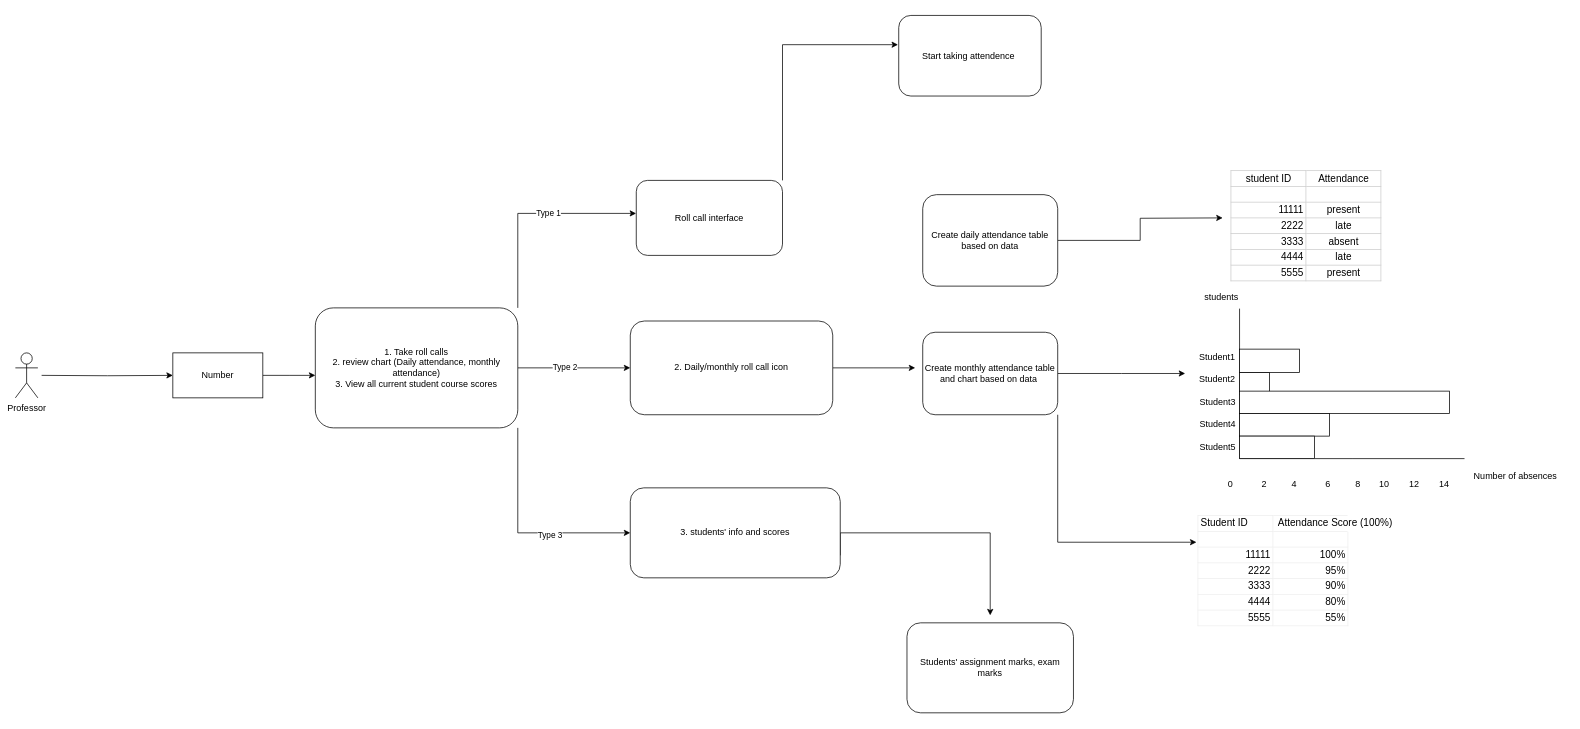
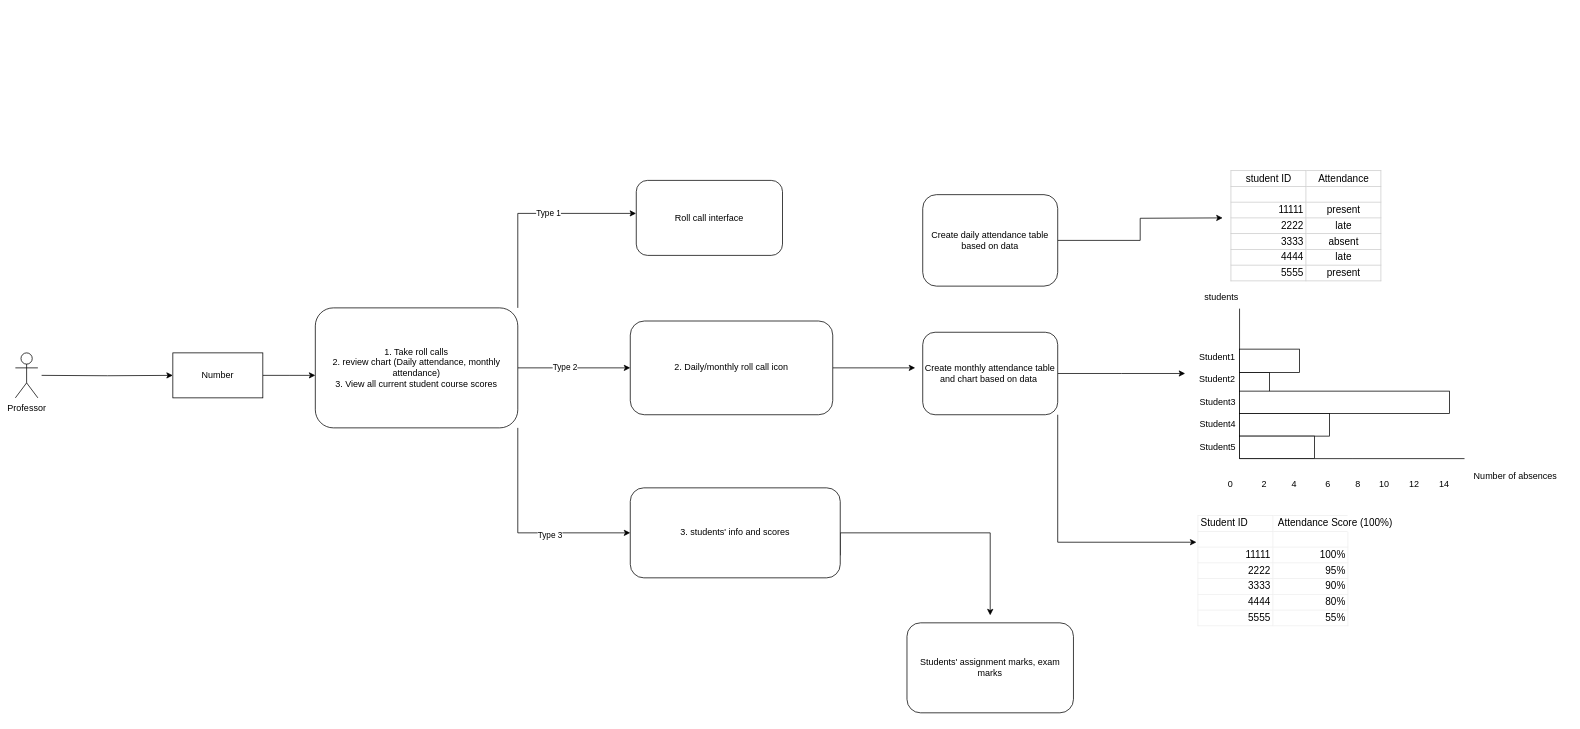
  <mxCell id="0" />
  <mxCell id="1" parent="0" />
  <mxCell id="2" style="edgeStyle=orthogonalEdgeStyle;rounded=0;orthogonalLoop=1;jettySize=auto;html=1;exitX=0.5;exitY=0.5;exitDx=0;exitDy=0;exitPerimeter=0;entryX=0;entryY=0.5;entryDx=0;entryDy=0;" parent="1" target="4" edge="1"><mxGeometry relative="1" as="geometry"><mxPoint x="55" y="500" as="sourcePoint" /></mxGeometry></mxCell>
  <mxCell id="3" style="edgeStyle=orthogonalEdgeStyle;rounded=0;orthogonalLoop=1;jettySize=auto;html=1;exitX=1;exitY=0.5;exitDx=0;exitDy=0;" parent="1" source="4" edge="1"><mxGeometry relative="1" as="geometry"><mxPoint x="420" y="500" as="targetPoint" /></mxGeometry></mxCell>
  <mxCell id="4" value="Number" style="rounded=0;whiteSpace=wrap;html=1;" parent="1" vertex="1"><mxGeometry x="230" y="470" width="120" height="60" as="geometry" /></mxCell>
  <mxCell id="5" style="edgeStyle=orthogonalEdgeStyle;rounded=0;orthogonalLoop=1;jettySize=auto;html=1;exitX=1;exitY=0;exitDx=0;exitDy=0;entryX=-0.001;entryY=0.44;entryDx=0;entryDy=0;entryPerimeter=0;" edge="1" parent="1" source="11" target="13"><mxGeometry relative="1" as="geometry" /></mxCell>
  <mxCell id="6" value="Type 1" style="edgeLabel;html=1;align=center;verticalAlign=middle;resizable=0;points=[];" vertex="1" connectable="0" parent="5"><mxGeometry x="0.167" y="1" relative="1" as="geometry"><mxPoint as="offset" /></mxGeometry></mxCell>
  <mxCell id="7" style="edgeStyle=orthogonalEdgeStyle;rounded=0;orthogonalLoop=1;jettySize=auto;html=1;exitX=1;exitY=0.5;exitDx=0;exitDy=0;" edge="1" parent="1" source="11" target="17"><mxGeometry relative="1" as="geometry" /></mxCell>
  <mxCell id="8" value="Type 2" style="edgeLabel;html=1;align=center;verticalAlign=middle;resizable=0;points=[];" vertex="1" connectable="0" parent="7"><mxGeometry x="-0.173" y="2" relative="1" as="geometry"><mxPoint as="offset" /></mxGeometry></mxCell>
  <mxCell id="9" style="edgeStyle=orthogonalEdgeStyle;rounded=0;orthogonalLoop=1;jettySize=auto;html=1;exitX=1;exitY=1;exitDx=0;exitDy=0;entryX=0;entryY=0.5;entryDx=0;entryDy=0;" edge="1" parent="1" source="11" target="15"><mxGeometry relative="1" as="geometry" /></mxCell>
  <mxCell id="10" value="Type 3" style="edgeLabel;html=1;align=center;verticalAlign=middle;resizable=0;points=[];" vertex="1" connectable="0" parent="9"><mxGeometry x="0.132" y="-2" relative="1" as="geometry"><mxPoint x="18" as="offset" /></mxGeometry></mxCell>
  <mxCell id="11" value="1. Take roll calls&lt;br&gt;2. review chart (Daily attendance, monthly attendance)&lt;br&gt;3. View all current student course scores" style="rounded=1;whiteSpace=wrap;html=1;" parent="1" vertex="1"><mxGeometry x="420" y="410" width="270" height="160" as="geometry" /></mxCell>
- <mxCell id="12" style="edgeStyle=orthogonalEdgeStyle;rounded=0;orthogonalLoop=1;jettySize=auto;html=1;exitX=1;exitY=0;exitDx=0;exitDy=0;entryX=-0.005;entryY=0.363;entryDx=0;entryDy=0;entryPerimeter=0;" edge="1" parent="1" source="13" target="26"><mxGeometry relative="1" as="geometry" /></mxCell>
  <mxCell id="13" value="Roll call interface" style="rounded=1;whiteSpace=wrap;html=1;" parent="1" vertex="1"><mxGeometry x="848" y="240" width="195" height="100" as="geometry" /></mxCell>
  <mxCell id="14" style="edgeStyle=orthogonalEdgeStyle;rounded=0;orthogonalLoop=1;jettySize=auto;html=1;exitX=1;exitY=0.75;exitDx=0;exitDy=0;" edge="1" parent="1" source="15"><mxGeometry relative="1" as="geometry"><mxPoint x="1320" y="820" as="targetPoint" /><Array as="points"><mxPoint x="1120" y="710" /><mxPoint x="1320" y="710" /></Array></mxGeometry></mxCell>
  <mxCell id="15" value="3. students' info and scores" style="rounded=1;whiteSpace=wrap;html=1;" parent="1" vertex="1"><mxGeometry x="840" y="650" width="280" height="120" as="geometry" /></mxCell>
  <mxCell id="16" style="edgeStyle=orthogonalEdgeStyle;rounded=0;orthogonalLoop=1;jettySize=auto;html=1;exitX=1;exitY=0.5;exitDx=0;exitDy=0;" edge="1" parent="1" source="17"><mxGeometry relative="1" as="geometry"><mxPoint x="1220" y="490" as="targetPoint" /></mxGeometry></mxCell>
  <mxCell id="17" value="2. Daily/monthly roll call icon" style="rounded=1;whiteSpace=wrap;html=1;" parent="1" vertex="1"><mxGeometry x="840" y="427.5" width="270" height="125" as="geometry" /></mxCell>
  <mxCell id="18" value="" style="endArrow=none;html=1;rounded=0;" parent="1" edge="1"><mxGeometry width="50" height="50" relative="1" as="geometry"><mxPoint x="1652.5" y="611" as="sourcePoint" /><mxPoint x="1652.5" y="411" as="targetPoint" /></mxGeometry></mxCell>
  <mxCell id="19" value="" style="endArrow=none;html=1;rounded=0;" parent="1" edge="1"><mxGeometry width="50" height="50" relative="1" as="geometry"><mxPoint x="1652.5" y="611" as="sourcePoint" /><mxPoint x="1952.5" y="611" as="targetPoint" /><Array as="points"><mxPoint x="1802.5" y="611" /></Array></mxGeometry></mxCell>
  <mxCell id="20" value="Number of absences" style="text;html=1;align=center;verticalAlign=middle;resizable=0;points=[];autosize=1;strokeColor=none;fillColor=none;" parent="1" vertex="1"><mxGeometry x="1955" y="620" width="130" height="30" as="geometry" /></mxCell>
  <mxCell id="21" value="Student1" style="text;html=1;strokeColor=none;fillColor=none;align=center;verticalAlign=middle;whiteSpace=wrap;rounded=0;" parent="1" vertex="1"><mxGeometry x="1592.5" y="461" width="60" height="30" as="geometry" /></mxCell>
  <mxCell id="22" value="Student2" style="text;html=1;strokeColor=none;fillColor=none;align=center;verticalAlign=middle;whiteSpace=wrap;rounded=0;" parent="1" vertex="1"><mxGeometry x="1592.5" y="491" width="60" height="30" as="geometry" /></mxCell>
  <mxCell id="23" value="" style="rounded=0;whiteSpace=wrap;html=1;" parent="1" vertex="1"><mxGeometry x="1652.5" y="496" width="40" height="30" as="geometry" /></mxCell>
  <mxCell id="24" value="" style="rounded=0;whiteSpace=wrap;html=1;" parent="1" vertex="1"><mxGeometry x="1652.5" y="521" width="280" height="30" as="geometry" /></mxCell>
  <mxCell id="25" value="Professor" style="shape=umlActor;verticalLabelPosition=bottom;verticalAlign=top;html=1;outlineConnect=0;" vertex="1" parent="1"><mxGeometry x="20" y="470" width="30" height="60" as="geometry" /></mxCell>
- <mxCell id="26" value="Start taking attendence&amp;nbsp;" style="rounded=1;whiteSpace=wrap;html=1;" vertex="1" parent="1"><mxGeometry x="1198" y="20" width="190" height="107.5" as="geometry" /></mxCell>
  <mxCell id="27" value="&lt;table style=&quot;table-layout: fixed; font-size: 10pt; font-family: Arial; width: 0px; border-collapse: collapse; border: none;&quot; border=&quot;1&quot; dir=&quot;ltr&quot; cellpadding=&quot;0&quot; cellspacing=&quot;0&quot; xmlns=&quot;http://www.w3.org/1999/xhtml&quot;&gt;&lt;colgroup&gt;&lt;col width=&quot;100&quot;&gt;&lt;col width=&quot;100&quot;&gt;&lt;/colgroup&gt;&lt;tbody&gt;&lt;tr style=&quot;height: 21px;&quot;&gt;&lt;td style=&quot;border: 1px solid rgb(204, 204, 204); overflow: hidden; padding: 2px 3px; vertical-align: bottom;&quot; data-sheets-value=&quot;{&amp;quot;1&amp;quot;:2,&amp;quot;2&amp;quot;:&amp;quot;student ID&amp;quot;}&quot;&gt;student ID&lt;/td&gt;&lt;td style=&quot;border: 1px solid rgb(204, 204, 204); overflow: hidden; padding: 2px 3px; vertical-align: bottom;&quot; data-sheets-value=&quot;{&amp;quot;1&amp;quot;:2,&amp;quot;2&amp;quot;:&amp;quot;Attendance&amp;quot;}&quot;&gt;Attendance&lt;/td&gt;&lt;/tr&gt;&lt;tr style=&quot;height: 21px;&quot;&gt;&lt;td style=&quot;border: 1px solid rgb(204, 204, 204); overflow: hidden; padding: 2px 3px; vertical-align: bottom;&quot;&gt;&lt;/td&gt;&lt;td style=&quot;border: 1px solid rgb(204, 204, 204); overflow: hidden; padding: 2px 3px; vertical-align: bottom;&quot;&gt;&lt;/td&gt;&lt;/tr&gt;&lt;tr style=&quot;height: 21px;&quot;&gt;&lt;td style=&quot;border: 1px solid rgb(204, 204, 204); overflow: hidden; padding: 2px 3px; vertical-align: bottom; text-align: right;&quot; data-sheets-value=&quot;{&amp;quot;1&amp;quot;:3,&amp;quot;3&amp;quot;:11111}&quot;&gt;11111&lt;/td&gt;&lt;td style=&quot;border: 1px solid rgb(204, 204, 204); overflow: hidden; padding: 2px 3px; vertical-align: bottom;&quot; data-sheets-value=&quot;{&amp;quot;1&amp;quot;:2,&amp;quot;2&amp;quot;:&amp;quot;present&amp;quot;}&quot;&gt;present&lt;/td&gt;&lt;/tr&gt;&lt;tr style=&quot;height: 21px;&quot;&gt;&lt;td style=&quot;border: 1px solid rgb(204, 204, 204); overflow: hidden; padding: 2px 3px; vertical-align: bottom; text-align: right;&quot; data-sheets-value=&quot;{&amp;quot;1&amp;quot;:3,&amp;quot;3&amp;quot;:2222}&quot;&gt;2222&lt;/td&gt;&lt;td style=&quot;border: 1px solid rgb(204, 204, 204); overflow: hidden; padding: 2px 3px; vertical-align: bottom;&quot; data-sheets-value=&quot;{&amp;quot;1&amp;quot;:2,&amp;quot;2&amp;quot;:&amp;quot;late&amp;quot;}&quot;&gt;late&lt;/td&gt;&lt;/tr&gt;&lt;tr style=&quot;height: 21px;&quot;&gt;&lt;td style=&quot;border: 1px solid rgb(204, 204, 204); overflow: hidden; padding: 2px 3px; vertical-align: bottom; text-align: right;&quot; data-sheets-value=&quot;{&amp;quot;1&amp;quot;:3,&amp;quot;3&amp;quot;:3333}&quot;&gt;3333&lt;/td&gt;&lt;td style=&quot;border: 1px solid rgb(204, 204, 204); overflow: hidden; padding: 2px 3px; vertical-align: bottom;&quot; data-sheets-value=&quot;{&amp;quot;1&amp;quot;:2,&amp;quot;2&amp;quot;:&amp;quot;absent&amp;quot;}&quot;&gt;absent&lt;/td&gt;&lt;/tr&gt;&lt;tr style=&quot;height: 21px;&quot;&gt;&lt;td style=&quot;border: 1px solid rgb(204, 204, 204); overflow: hidden; padding: 2px 3px; vertical-align: bottom; text-align: right;&quot; data-sheets-value=&quot;{&amp;quot;1&amp;quot;:3,&amp;quot;3&amp;quot;:4444}&quot;&gt;4444&lt;/td&gt;&lt;td style=&quot;border: 1px solid rgb(204, 204, 204); overflow: hidden; padding: 2px 3px; vertical-align: bottom;&quot; data-sheets-value=&quot;{&amp;quot;1&amp;quot;:2,&amp;quot;2&amp;quot;:&amp;quot;late&amp;quot;}&quot;&gt;late&lt;/td&gt;&lt;/tr&gt;&lt;tr style=&quot;height: 21px;&quot;&gt;&lt;td style=&quot;border: 1px solid rgb(204, 204, 204); overflow: hidden; padding: 2px 3px; vertical-align: bottom; text-align: right;&quot; data-sheets-value=&quot;{&amp;quot;1&amp;quot;:3,&amp;quot;3&amp;quot;:5555}&quot;&gt;5555&lt;/td&gt;&lt;td style=&quot;border: 1px solid rgb(204, 204, 204); overflow: hidden; padding: 2px 3px; vertical-align: bottom;&quot; data-sheets-value=&quot;{&amp;quot;1&amp;quot;:2,&amp;quot;2&amp;quot;:&amp;quot;present&amp;quot;}&quot;&gt;present&lt;/td&gt;&lt;/tr&gt;&lt;/tbody&gt;&lt;/table&gt;" style="edgeStyle=orthogonalEdgeStyle;rounded=0;orthogonalLoop=1;jettySize=auto;html=1;exitX=1;exitY=0.5;exitDx=0;exitDy=0;" edge="1" parent="1" source="28"><mxGeometry x="1" y="-110" relative="1" as="geometry"><mxPoint x="1630" y="290" as="targetPoint" /><mxPoint x="110" y="-100" as="offset" /></mxGeometry></mxCell>
  <mxCell id="28" value="Create daily attendance table based on data" style="rounded=1;whiteSpace=wrap;html=1;" vertex="1" parent="1"><mxGeometry x="1230" y="259" width="180" height="122" as="geometry" /></mxCell>
  <mxCell id="29" value="students" style="text;html=1;align=center;verticalAlign=middle;resizable=0;points=[];autosize=1;strokeColor=none;fillColor=none;" vertex="1" parent="1"><mxGeometry x="1592.5" y="381" width="70" height="30" as="geometry" /></mxCell>
  <mxCell id="30" value="" style="rounded=0;whiteSpace=wrap;html=1;" vertex="1" parent="1"><mxGeometry x="1652.5" y="465" width="80" height="31" as="geometry" /></mxCell>
  <mxCell id="31" value="" style="rounded=0;whiteSpace=wrap;html=1;" vertex="1" parent="1"><mxGeometry x="1652.5" y="551" width="120" height="30" as="geometry" /></mxCell>
  <mxCell id="32" value="" style="rounded=0;whiteSpace=wrap;html=1;" vertex="1" parent="1"><mxGeometry x="1652.5" y="581" width="100" height="30" as="geometry" /></mxCell>
  <mxCell id="33" value="0" style="text;html=1;align=center;verticalAlign=middle;resizable=0;points=[];autosize=1;strokeColor=none;fillColor=none;" vertex="1" parent="1"><mxGeometry x="1625" y="630" width="30" height="30" as="geometry" /></mxCell>
  <mxCell id="34" value="2" style="text;html=1;align=center;verticalAlign=middle;resizable=0;points=[];autosize=1;strokeColor=none;fillColor=none;" vertex="1" parent="1"><mxGeometry x="1670" y="630" width="30" height="30" as="geometry" /></mxCell>
  <mxCell id="35" value="4" style="text;html=1;align=center;verticalAlign=middle;resizable=0;points=[];autosize=1;strokeColor=none;fillColor=none;" vertex="1" parent="1"><mxGeometry x="1710" y="630" width="30" height="30" as="geometry" /></mxCell>
  <mxCell id="36" value="6" style="text;html=1;align=center;verticalAlign=middle;resizable=0;points=[];autosize=1;strokeColor=none;fillColor=none;" vertex="1" parent="1"><mxGeometry x="1755" y="630" width="30" height="30" as="geometry" /></mxCell>
  <mxCell id="37" value="8" style="text;html=1;align=center;verticalAlign=middle;resizable=0;points=[];autosize=1;strokeColor=none;fillColor=none;" vertex="1" parent="1"><mxGeometry x="1795" y="630" width="30" height="30" as="geometry" /></mxCell>
  <mxCell id="38" value="10" style="text;html=1;align=center;verticalAlign=middle;resizable=0;points=[];autosize=1;strokeColor=none;fillColor=none;" vertex="1" parent="1"><mxGeometry x="1825" y="630" width="40" height="30" as="geometry" /></mxCell>
  <mxCell id="39" value="12" style="text;html=1;align=center;verticalAlign=middle;resizable=0;points=[];autosize=1;strokeColor=none;fillColor=none;" vertex="1" parent="1"><mxGeometry x="1865" y="630" width="40" height="30" as="geometry" /></mxCell>
  <mxCell id="40" value="14" style="text;html=1;align=center;verticalAlign=middle;resizable=0;points=[];autosize=1;strokeColor=none;fillColor=none;" vertex="1" parent="1"><mxGeometry x="1905" y="630" width="40" height="30" as="geometry" /></mxCell>
  <mxCell id="41" style="edgeStyle=orthogonalEdgeStyle;rounded=0;orthogonalLoop=1;jettySize=auto;html=1;" edge="1" parent="1" source="43"><mxGeometry relative="1" as="geometry"><mxPoint x="1580" y="497.5" as="targetPoint" /></mxGeometry></mxCell>
  <mxCell id="42" style="edgeStyle=orthogonalEdgeStyle;rounded=0;orthogonalLoop=1;jettySize=auto;html=1;exitX=1;exitY=1;exitDx=0;exitDy=0;entryX=0;entryY=0.25;entryDx=0;entryDy=0;" edge="1" parent="1" source="43" target="47"><mxGeometry relative="1" as="geometry" /></mxCell>
  <mxCell id="43" value="Create monthly attendance table and chart based on data&amp;nbsp;" style="rounded=1;whiteSpace=wrap;html=1;" vertex="1" parent="1"><mxGeometry x="1230" y="442.5" width="180" height="110" as="geometry" /></mxCell>
  <mxCell id="44" value="Student3" style="text;html=1;align=center;verticalAlign=middle;resizable=0;points=[];autosize=1;strokeColor=none;fillColor=none;" vertex="1" parent="1"><mxGeometry x="1587.5" y="521" width="70" height="30" as="geometry" /></mxCell>
  <mxCell id="45" value="Student4" style="text;html=1;align=center;verticalAlign=middle;resizable=0;points=[];autosize=1;strokeColor=none;fillColor=none;" vertex="1" parent="1"><mxGeometry x="1587.5" y="551" width="70" height="30" as="geometry" /></mxCell>
  <mxCell id="46" value="Student5" style="text;html=1;align=center;verticalAlign=middle;resizable=0;points=[];autosize=1;strokeColor=none;fillColor=none;" vertex="1" parent="1"><mxGeometry x="1587.5" y="581" width="70" height="30" as="geometry" /></mxCell>
  <mxCell id="47" value="&lt;table style=&quot;table-layout:fixed;font-size:10pt;font-family:Arial;width:0px;border-collapse:collapse;border:none&quot; border=&quot;1&quot; dir=&quot;ltr&quot; cellpadding=&quot;0&quot; cellspacing=&quot;0&quot; xmlns=&quot;http://www.w3.org/1999/xhtml&quot;&gt;&lt;colgroup&gt;&lt;col width=&quot;100&quot;&gt;&lt;col width=&quot;100&quot;&gt;&lt;/colgroup&gt;&lt;tbody&gt;&lt;tr style=&quot;height:21px;&quot;&gt;&lt;td data-sheets-value=&quot;{&amp;quot;1&amp;quot;:2,&amp;quot;2&amp;quot;:&amp;quot;Student ID&amp;quot;}&quot; style=&quot;overflow:hidden;padding:2px 3px 2px 3px;vertical-align:bottom;&quot;&gt;Student ID&lt;/td&gt;&lt;td data-sheets-value=&quot;{&amp;quot;1&amp;quot;:2,&amp;quot;2&amp;quot;:&amp;quot;Attendance Score (100%)&amp;quot;}&quot; style=&quot;border-right:1px solid transparent;overflow:visible;padding:2px 3px 2px 3px;vertical-align:bottom;&quot;&gt;&lt;div style=&quot;overflow: hidden; position: relative; width: 196px; left: 3px;&quot;&gt;&lt;div style=&quot;float:left;&quot;&gt;Attendance Score (100%)&lt;/div&gt;&lt;/div&gt;&lt;/td&gt;&lt;/tr&gt;&lt;tr style=&quot;height:21px;&quot;&gt;&lt;td style=&quot;overflow:hidden;padding:2px 3px 2px 3px;vertical-align:bottom;&quot;&gt;&lt;/td&gt;&lt;td style=&quot;overflow:hidden;padding:2px 3px 2px 3px;vertical-align:bottom;&quot;&gt;&lt;/td&gt;&lt;/tr&gt;&lt;tr style=&quot;height:21px;&quot;&gt;&lt;td data-sheets-value=&quot;{&amp;quot;1&amp;quot;:3,&amp;quot;3&amp;quot;:11111}&quot; style=&quot;overflow:hidden;padding:2px 3px 2px 3px;vertical-align:bottom;text-align:right;&quot;&gt;11111&lt;/td&gt;&lt;td data-sheets-numberformat=&quot;{&amp;quot;1&amp;quot;:3,&amp;quot;2&amp;quot;:&amp;quot;0%&amp;quot;,&amp;quot;3&amp;quot;:1}&quot; data-sheets-value=&quot;{&amp;quot;1&amp;quot;:3,&amp;quot;3&amp;quot;:1}&quot; style=&quot;overflow:hidden;padding:2px 3px 2px 3px;vertical-align:bottom;text-align:right;&quot;&gt;100%&lt;/td&gt;&lt;/tr&gt;&lt;tr style=&quot;height:21px;&quot;&gt;&lt;td data-sheets-value=&quot;{&amp;quot;1&amp;quot;:3,&amp;quot;3&amp;quot;:2222}&quot; style=&quot;overflow:hidden;padding:2px 3px 2px 3px;vertical-align:bottom;text-align:right;&quot;&gt;2222&lt;/td&gt;&lt;td data-sheets-numberformat=&quot;{&amp;quot;1&amp;quot;:3,&amp;quot;2&amp;quot;:&amp;quot;0%&amp;quot;,&amp;quot;3&amp;quot;:1}&quot; data-sheets-value=&quot;{&amp;quot;1&amp;quot;:3,&amp;quot;3&amp;quot;:0.95}&quot; style=&quot;overflow:hidden;padding:2px 3px 2px 3px;vertical-align:bottom;text-align:right;&quot;&gt;95%&lt;/td&gt;&lt;/tr&gt;&lt;tr style=&quot;height:21px;&quot;&gt;&lt;td data-sheets-value=&quot;{&amp;quot;1&amp;quot;:3,&amp;quot;3&amp;quot;:3333}&quot; style=&quot;overflow:hidden;padding:2px 3px 2px 3px;vertical-align:bottom;text-align:right;&quot;&gt;3333&lt;/td&gt;&lt;td data-sheets-numberformat=&quot;{&amp;quot;1&amp;quot;:3,&amp;quot;2&amp;quot;:&amp;quot;0%&amp;quot;,&amp;quot;3&amp;quot;:1}&quot; data-sheets-value=&quot;{&amp;quot;1&amp;quot;:3,&amp;quot;3&amp;quot;:0.9}&quot; style=&quot;overflow:hidden;padding:2px 3px 2px 3px;vertical-align:bottom;text-align:right;&quot;&gt;90%&lt;/td&gt;&lt;/tr&gt;&lt;tr style=&quot;height:21px;&quot;&gt;&lt;td data-sheets-value=&quot;{&amp;quot;1&amp;quot;:3,&amp;quot;3&amp;quot;:4444}&quot; style=&quot;overflow:hidden;padding:2px 3px 2px 3px;vertical-align:bottom;text-align:right;&quot;&gt;4444&lt;/td&gt;&lt;td data-sheets-numberformat=&quot;{&amp;quot;1&amp;quot;:3,&amp;quot;2&amp;quot;:&amp;quot;0%&amp;quot;,&amp;quot;3&amp;quot;:1}&quot; data-sheets-value=&quot;{&amp;quot;1&amp;quot;:3,&amp;quot;3&amp;quot;:0.8}&quot; style=&quot;overflow:hidden;padding:2px 3px 2px 3px;vertical-align:bottom;text-align:right;&quot;&gt;80%&lt;/td&gt;&lt;/tr&gt;&lt;tr style=&quot;height:21px;&quot;&gt;&lt;td data-sheets-value=&quot;{&amp;quot;1&amp;quot;:3,&amp;quot;3&amp;quot;:5555}&quot; style=&quot;overflow:hidden;padding:2px 3px 2px 3px;vertical-align:bottom;text-align:right;&quot;&gt;5555&lt;/td&gt;&lt;td data-sheets-numberformat=&quot;{&amp;quot;1&amp;quot;:3,&amp;quot;2&amp;quot;:&amp;quot;0%&amp;quot;,&amp;quot;3&amp;quot;:1}&quot; data-sheets-value=&quot;{&amp;quot;1&amp;quot;:3,&amp;quot;3&amp;quot;:0.55}&quot; style=&quot;overflow:hidden;padding:2px 3px 2px 3px;vertical-align:bottom;text-align:right;&quot;&gt;55%&lt;/td&gt;&lt;/tr&gt;&lt;/tbody&gt;&lt;/table&gt;" style="text;whiteSpace=wrap;html=1;" vertex="1" parent="1"><mxGeometry x="1595" y="680" width="230" height="170" as="geometry" /></mxCell>
  <mxCell id="48" value="Students' assignment marks, exam marks" style="rounded=1;whiteSpace=wrap;html=1;" vertex="1" parent="1"><mxGeometry x="1209" y="830" width="222" height="120" as="geometry" /></mxCell>
